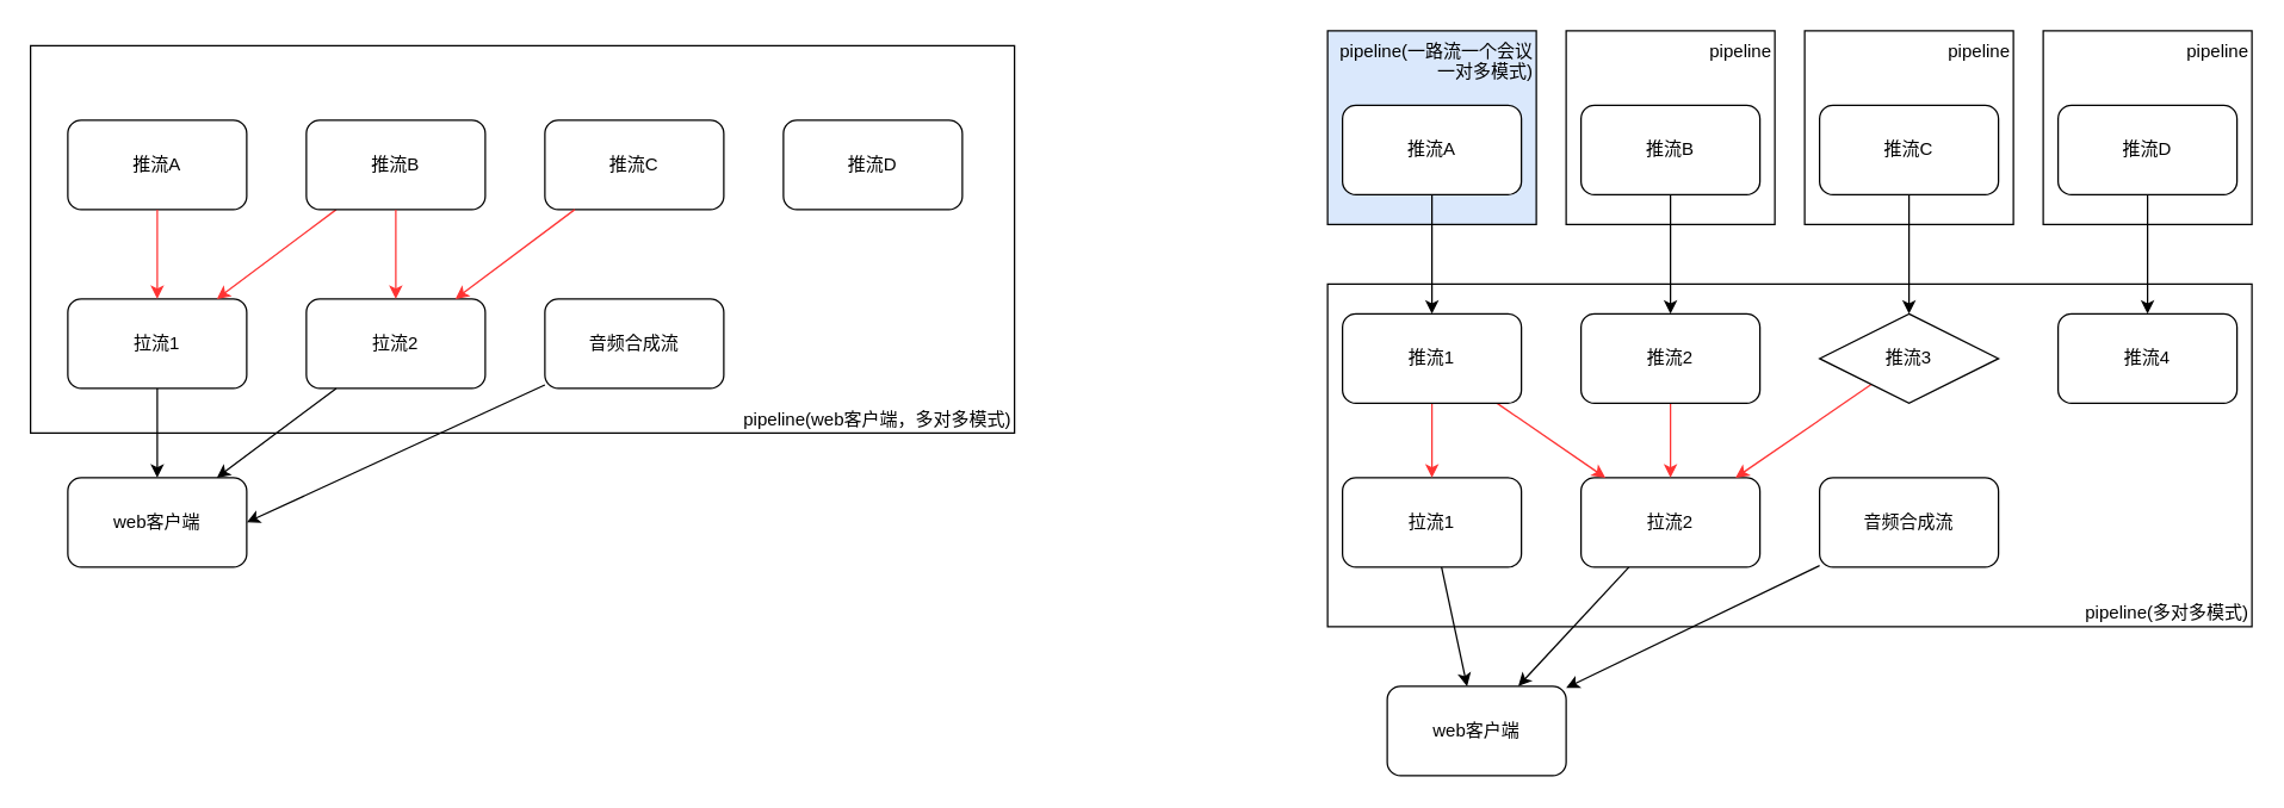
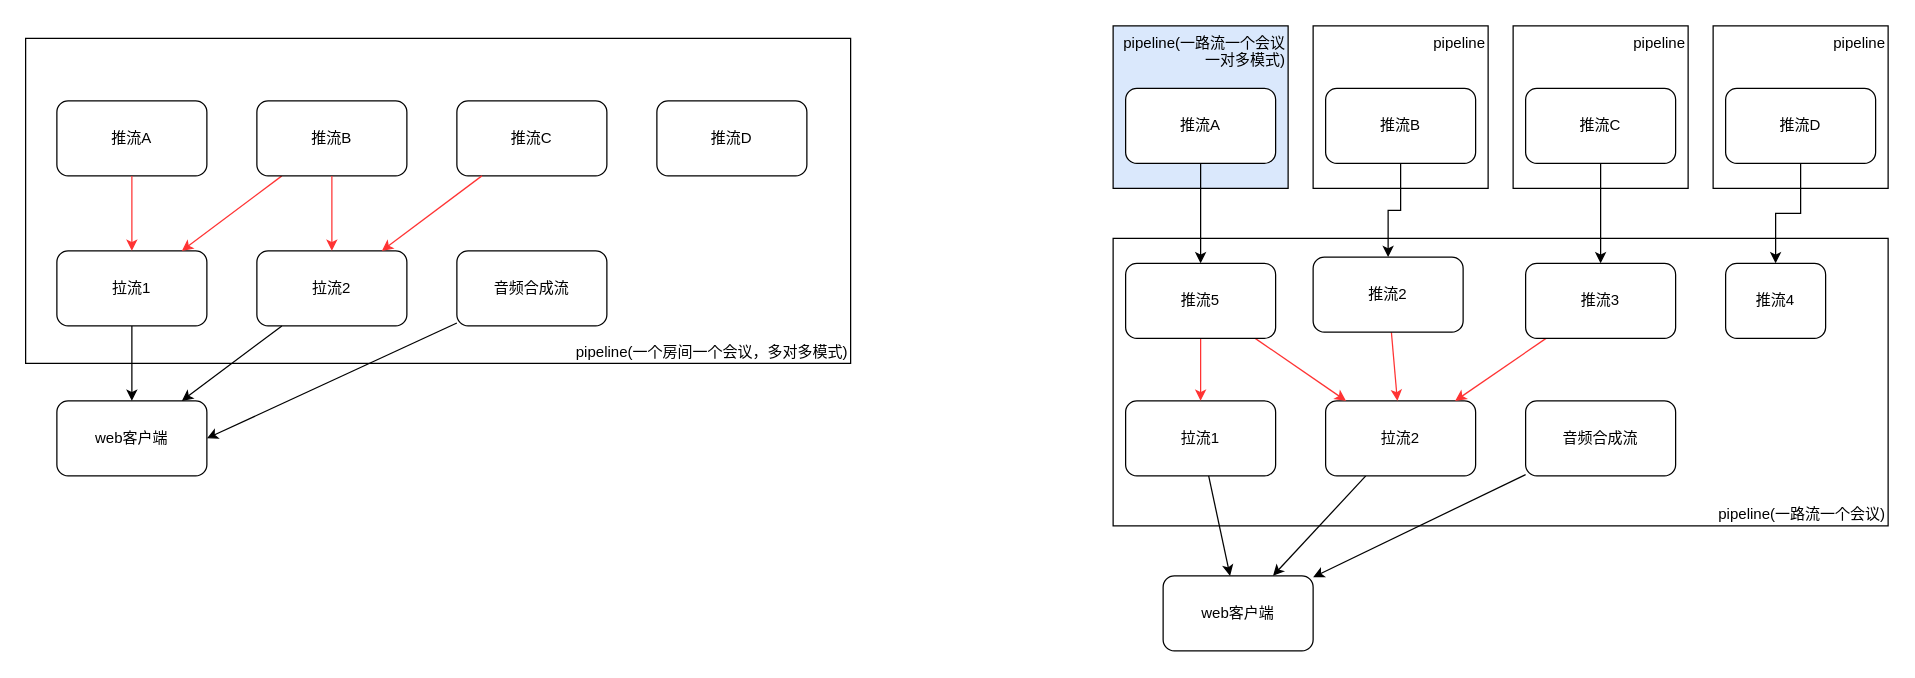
  <mxCell id="0" />
  <mxCell id="1" parent="0" />
  <mxCell id="2" value="" style="group" vertex="1" connectable="0" parent="1"><mxGeometry x="20" y="30" width="660" height="350" as="geometry" /></mxCell>
- <mxCell id="3" value="pipeline(web客户端，多对多模式)" style="rounded=0;whiteSpace=wrap;html=1;align=right;verticalAlign=bottom;" vertex="1" parent="2"><mxGeometry width="660" height="260" as="geometry" /></mxCell>
+ <mxCell id="3" value="pipeline(一个房间一个会议，多对多模式)" style="rounded=0;whiteSpace=wrap;html=1;align=right;verticalAlign=bottom;" vertex="1" parent="2"><mxGeometry width="660" height="260" as="geometry" /></mxCell>
  <mxCell id="4" value="推流A" style="rounded=1;whiteSpace=wrap;html=1;align=center;verticalAlign=middle;" vertex="1" parent="2"><mxGeometry x="25" y="50" width="120" height="60" as="geometry" /></mxCell>
  <mxCell id="5" value="拉流1" style="rounded=1;whiteSpace=wrap;html=1;align=center;" vertex="1" parent="2"><mxGeometry x="25" y="170" width="120" height="60" as="geometry" /></mxCell>
  <mxCell id="6" style="edgeStyle=orthogonalEdgeStyle;rounded=0;orthogonalLoop=1;jettySize=auto;html=1;strokeColor=#FF3333;" edge="1" parent="2" source="4" target="5"><mxGeometry relative="1" as="geometry" /></mxCell>
  <mxCell id="7" style="rounded=0;orthogonalLoop=1;jettySize=auto;html=1;strokeColor=#FF3333;" edge="1" parent="2" source="8" target="5"><mxGeometry relative="1" as="geometry" /></mxCell>
  <mxCell id="8" value="推流B" style="rounded=1;whiteSpace=wrap;html=1;align=center;verticalAlign=middle;" vertex="1" parent="2"><mxGeometry x="185" y="50" width="120" height="60" as="geometry" /></mxCell>
  <mxCell id="9" value="推流C&lt;br&gt;" style="rounded=1;whiteSpace=wrap;html=1;align=center;verticalAlign=middle;" vertex="1" parent="2"><mxGeometry x="345" y="50" width="120" height="60" as="geometry" /></mxCell>
  <mxCell id="10" value="推流D" style="rounded=1;whiteSpace=wrap;html=1;align=center;verticalAlign=middle;" vertex="1" parent="2"><mxGeometry x="505" y="50" width="120" height="60" as="geometry" /></mxCell>
  <mxCell id="11" value="拉流2" style="rounded=1;whiteSpace=wrap;html=1;align=center;" vertex="1" parent="2"><mxGeometry x="185" y="170" width="120" height="60" as="geometry" /></mxCell>
  <mxCell id="12" style="edgeStyle=orthogonalEdgeStyle;rounded=0;orthogonalLoop=1;jettySize=auto;html=1;entryX=0.5;entryY=0;entryDx=0;entryDy=0;strokeColor=#FF3333;" edge="1" parent="2" source="8" target="11"><mxGeometry relative="1" as="geometry" /></mxCell>
  <mxCell id="13" style="rounded=0;orthogonalLoop=1;jettySize=auto;html=1;strokeColor=#FF3333;" edge="1" parent="2" source="9" target="11"><mxGeometry relative="1" as="geometry" /></mxCell>
  <mxCell id="14" value="web客户端" style="rounded=1;whiteSpace=wrap;html=1;align=center;" vertex="1" parent="2"><mxGeometry x="25" y="290" width="120" height="60" as="geometry" /></mxCell>
  <mxCell id="15" style="edgeStyle=none;rounded=0;orthogonalLoop=1;jettySize=auto;html=1;strokeColor=#000000;" edge="1" parent="2" source="5" target="14"><mxGeometry relative="1" as="geometry" /></mxCell>
  <mxCell id="16" style="edgeStyle=none;rounded=0;orthogonalLoop=1;jettySize=auto;html=1;strokeColor=#000000;" edge="1" parent="2" source="11" target="14"><mxGeometry relative="1" as="geometry" /></mxCell>
  <mxCell id="17" style="edgeStyle=none;rounded=0;orthogonalLoop=1;jettySize=auto;html=1;entryX=1;entryY=0.5;entryDx=0;entryDy=0;strokeColor=#000000;" edge="1" parent="2" source="18" target="14"><mxGeometry relative="1" as="geometry" /></mxCell>
  <mxCell id="18" value="音频合成流" style="rounded=1;whiteSpace=wrap;html=1;align=center;" vertex="1" parent="2"><mxGeometry x="345" y="170" width="120" height="60" as="geometry" /></mxCell>
  <mxCell id="19" value="" style="group" vertex="1" connectable="0" parent="1"><mxGeometry x="890" y="20" width="620" height="500" as="geometry" /></mxCell>
- <mxCell id="20" value="&lt;span&gt;pipeline(多对多模式)&lt;/span&gt;&lt;br&gt;" style="rounded=0;whiteSpace=wrap;html=1;align=right;verticalAlign=bottom;fontColor=#000000;" vertex="1" parent="19"><mxGeometry y="170" width="620" height="230" as="geometry" /></mxCell>
+ <mxCell id="20" value="&lt;span&gt;pipeline(一路流一个会议)&lt;/span&gt;&lt;br&gt;" style="rounded=0;whiteSpace=wrap;html=1;align=right;verticalAlign=bottom;fontColor=#000000;" vertex="1" parent="19"><mxGeometry y="170" width="620" height="230" as="geometry" /></mxCell>
  <mxCell id="21" value="pipeline" style="rounded=0;whiteSpace=wrap;html=1;align=right;verticalAlign=top;" vertex="1" parent="19"><mxGeometry x="160" width="140" height="130" as="geometry" /></mxCell>
  <mxCell id="22" value="pipeline(一路流一个会议&lt;br&gt;一对多模式)" style="rounded=0;whiteSpace=wrap;html=1;align=right;verticalAlign=top;fillColor=#dae8fc;" vertex="1" parent="19"><mxGeometry width="140" height="130" as="geometry" /></mxCell>
  <mxCell id="23" value="推流A" style="rounded=1;whiteSpace=wrap;html=1;align=center;verticalAlign=middle;" vertex="1" parent="19"><mxGeometry x="10" y="50" width="120" height="60" as="geometry" /></mxCell>
  <mxCell id="24" value="推流B" style="rounded=1;whiteSpace=wrap;html=1;align=center;verticalAlign=middle;" vertex="1" parent="19"><mxGeometry x="170" y="50" width="120" height="60" as="geometry" /></mxCell>
  <mxCell id="25" value="web客户端" style="rounded=1;whiteSpace=wrap;html=1;align=center;" vertex="1" parent="19"><mxGeometry x="40" y="440" width="120" height="60" as="geometry" /></mxCell>
  <mxCell id="26" style="edgeStyle=none;rounded=0;orthogonalLoop=1;jettySize=auto;html=1;strokeColor=#000000;" edge="1" parent="19" source="27" target="25"><mxGeometry relative="1" as="geometry" /></mxCell>
  <mxCell id="27" value="音频合成流" style="rounded=1;whiteSpace=wrap;html=1;align=center;" vertex="1" parent="19"><mxGeometry x="330" y="300" width="120" height="60" as="geometry" /></mxCell>
  <mxCell id="28" value="pipeline" style="rounded=0;whiteSpace=wrap;html=1;align=right;verticalAlign=top;" vertex="1" parent="19"><mxGeometry x="320" width="140" height="130" as="geometry" /></mxCell>
  <mxCell id="29" value="推流C" style="rounded=1;whiteSpace=wrap;html=1;align=center;verticalAlign=middle;" vertex="1" parent="19"><mxGeometry x="330" y="50" width="120" height="60" as="geometry" /></mxCell>
  <mxCell id="30" value="pipeline" style="rounded=0;whiteSpace=wrap;html=1;align=right;verticalAlign=top;" vertex="1" parent="19"><mxGeometry x="480" width="140" height="130" as="geometry" /></mxCell>
  <mxCell id="31" value="推流D" style="rounded=1;whiteSpace=wrap;html=1;align=center;verticalAlign=middle;" vertex="1" parent="19"><mxGeometry x="490" y="50" width="120" height="60" as="geometry" /></mxCell>
  <mxCell id="32" style="edgeStyle=none;rounded=0;orthogonalLoop=1;jettySize=auto;html=1;strokeColor=#000000;" edge="1" parent="19" source="33" target="25"><mxGeometry relative="1" as="geometry" /></mxCell>
  <mxCell id="33" value="拉流1" style="rounded=1;whiteSpace=wrap;html=1;align=center;" vertex="1" parent="19"><mxGeometry x="10" y="300" width="120" height="60" as="geometry" /></mxCell>
  <mxCell id="34" style="edgeStyle=none;rounded=0;orthogonalLoop=1;jettySize=auto;html=1;strokeColor=#000000;" edge="1" parent="19" source="35" target="25"><mxGeometry relative="1" as="geometry" /></mxCell>
  <mxCell id="35" value="拉流2" style="rounded=1;whiteSpace=wrap;html=1;align=center;" vertex="1" parent="19"><mxGeometry x="170" y="300" width="120" height="60" as="geometry" /></mxCell>
  <mxCell id="36" style="edgeStyle=none;rounded=0;orthogonalLoop=1;jettySize=auto;html=1;strokeColor=#FF3333;fontColor=#000000;" edge="1" parent="19" source="38" target="33"><mxGeometry relative="1" as="geometry" /></mxCell>
  <mxCell id="37" style="edgeStyle=none;rounded=0;orthogonalLoop=1;jettySize=auto;html=1;strokeColor=#FF3333;fontColor=#000000;" edge="1" parent="19" source="38" target="35"><mxGeometry relative="1" as="geometry" /></mxCell>
- <mxCell id="38" value="推流1" style="rounded=1;whiteSpace=wrap;html=1;align=center;" vertex="1" parent="19"><mxGeometry x="10" y="190" width="120" height="60" as="geometry" /></mxCell>
+ <mxCell id="38" value="推流5" style="rounded=1;whiteSpace=wrap;html=1;align=center;" vertex="1" parent="19"><mxGeometry x="10" y="190" width="120" height="60" as="geometry" /></mxCell>
  <mxCell id="39" style="edgeStyle=orthogonalEdgeStyle;rounded=0;orthogonalLoop=1;jettySize=auto;html=1;strokeColor=#000000;" edge="1" parent="19" source="23" target="38"><mxGeometry relative="1" as="geometry" /></mxCell>
  <mxCell id="40" style="edgeStyle=none;rounded=0;orthogonalLoop=1;jettySize=auto;html=1;strokeColor=#FF3333;fontColor=#000000;" edge="1" parent="19" source="41" target="35"><mxGeometry relative="1" as="geometry" /></mxCell>
- <mxCell id="41" value="推流3" style="rhombus;whiteSpace=wrap;html=1;align=center;" vertex="1" parent="19"><mxGeometry x="330" y="190" width="120" height="60" as="geometry" /></mxCell>
+ <mxCell id="41" value="推流3" style="rounded=1;whiteSpace=wrap;html=1;align=center;" vertex="1" parent="19"><mxGeometry x="330" y="190" width="120" height="60" as="geometry" /></mxCell>
  <mxCell id="42" style="edgeStyle=orthogonalEdgeStyle;rounded=0;orthogonalLoop=1;jettySize=auto;html=1;entryX=0.5;entryY=0;entryDx=0;entryDy=0;strokeColor=#000000;" edge="1" parent="19" source="29" target="41"><mxGeometry relative="1" as="geometry" /></mxCell>
- <mxCell id="43" value="推流4" style="rounded=1;whiteSpace=wrap;html=1;align=center;" vertex="1" parent="19"><mxGeometry x="490" y="190" width="120" height="60" as="geometry" /></mxCell>
+ <mxCell id="43" value="推流4" style="rounded=1;whiteSpace=wrap;html=1;align=center;" vertex="1" parent="19"><mxGeometry x="490" y="190" width="80" height="60" as="geometry" /></mxCell>
  <mxCell id="44" style="edgeStyle=orthogonalEdgeStyle;rounded=0;orthogonalLoop=1;jettySize=auto;html=1;entryX=0.5;entryY=0;entryDx=0;entryDy=0;strokeColor=#000000;" edge="1" parent="19" source="31" target="43"><mxGeometry relative="1" as="geometry" /></mxCell>
  <mxCell id="45" style="edgeStyle=none;rounded=0;orthogonalLoop=1;jettySize=auto;html=1;strokeColor=#FF3333;fontColor=#000000;" edge="1" parent="19" source="46" target="35"><mxGeometry relative="1" as="geometry" /></mxCell>
- <mxCell id="46" value="推流2" style="rounded=1;whiteSpace=wrap;html=1;align=center;" vertex="1" parent="19"><mxGeometry x="170" y="190" width="120" height="60" as="geometry" /></mxCell>
+ <mxCell id="46" value="推流2" style="rounded=1;whiteSpace=wrap;html=1;align=center;" vertex="1" parent="19"><mxGeometry x="160" y="185" width="120" height="60" as="geometry" /></mxCell>
  <mxCell id="47" style="edgeStyle=orthogonalEdgeStyle;rounded=0;orthogonalLoop=1;jettySize=auto;html=1;entryX=0.5;entryY=0;entryDx=0;entryDy=0;strokeColor=#000000;" edge="1" parent="19" source="24" target="46"><mxGeometry relative="1" as="geometry" /></mxCell>
